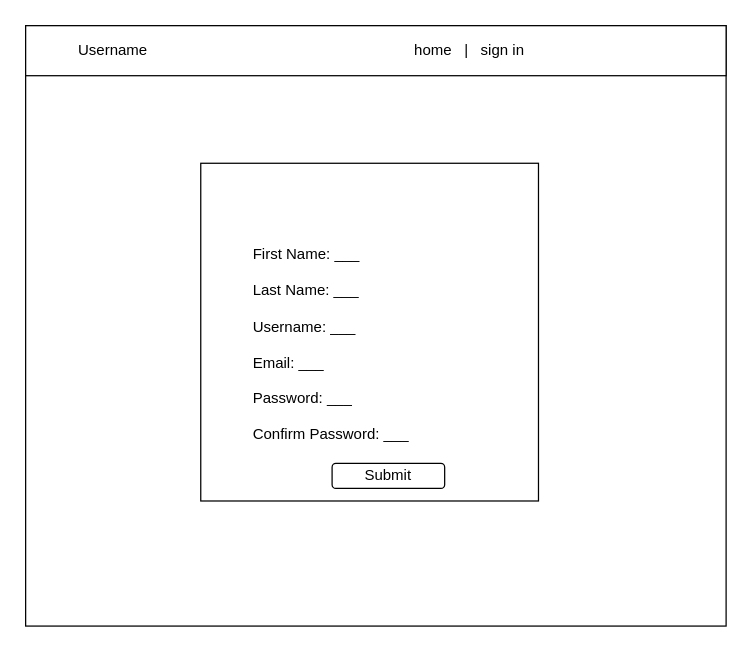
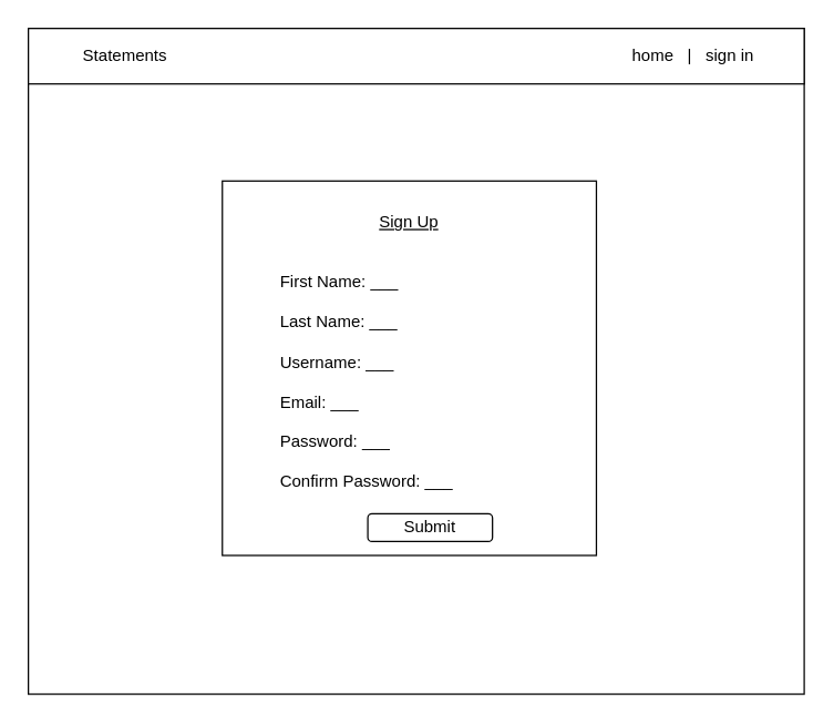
  <mxCell id="0" />
  <mxCell id="1" parent="0" />
  <mxCell id="2" value="" style="rounded=0;whiteSpace=wrap;html=1;" vertex="1" parent="1"><mxGeometry x="20" y="20" width="560" height="480" as="geometry" /></mxCell>
  <mxCell id="3" value="" style="rounded=0;whiteSpace=wrap;html=1;" vertex="1" parent="1"><mxGeometry x="20" y="20" width="560" height="40" as="geometry" /></mxCell>
- <mxCell id="4" value="Username" style="text;html=1;strokeColor=none;fillColor=none;align=center;verticalAlign=middle;whiteSpace=wrap;rounded=0;" vertex="1" parent="1"><mxGeometry x="20" y="30" width="140" height="20" as="geometry" /></mxCell>
- <mxCell id="5" value="home&amp;nbsp; &amp;nbsp;|&amp;nbsp; &amp;nbsp;sign in" style="text;html=1;strokeColor=none;fillColor=none;align=center;verticalAlign=middle;whiteSpace=wrap;rounded=0;" vertex="1" parent="1"><mxGeometry x="295" y="30" width="160" height="20" as="geometry" /></mxCell>
+ <mxCell id="4" value="Statements" style="text;html=1;strokeColor=none;fillColor=none;align=center;verticalAlign=middle;whiteSpace=wrap;rounded=0;" vertex="1" parent="1"><mxGeometry x="20" y="30" width="140" height="20" as="geometry" /></mxCell>
+ <mxCell id="5" value="home&amp;nbsp; &amp;nbsp;|&amp;nbsp; &amp;nbsp;sign in" style="text;html=1;strokeColor=none;fillColor=none;align=center;verticalAlign=middle;whiteSpace=wrap;rounded=0;" vertex="1" parent="1"><mxGeometry x="420" y="30" width="160" height="20" as="geometry" /></mxCell>
  <mxCell id="6" value="" style="rounded=0;whiteSpace=wrap;html=1;" vertex="1" parent="1"><mxGeometry x="160" y="130" width="270" height="270" as="geometry" /></mxCell>
+ <mxCell id="7" value="&lt;u&gt;Sign Up&lt;/u&gt;" style="text;html=1;strokeColor=none;fillColor=none;align=center;verticalAlign=middle;whiteSpace=wrap;rounded=0;" vertex="1" parent="1"><mxGeometry x="160" y="150" width="270" height="20" as="geometry" /></mxCell>
  <mxCell id="8" value="First Name: ___&lt;br&gt;&lt;br&gt;Last Name: ___&lt;br&gt;&lt;br&gt;Username: ___&lt;br&gt;&lt;br&gt;Email: ___&lt;br&gt;&lt;br&gt;Password: ___&lt;br&gt;&lt;br&gt;Confirm Password: ___" style="text;html=1;strokeColor=none;fillColor=none;align=left;verticalAlign=middle;whiteSpace=wrap;rounded=0;" vertex="1" parent="1"><mxGeometry x="200" y="200" width="180" height="150" as="geometry" /></mxCell>
  <mxCell id="9" value="Submit" style="rounded=1;whiteSpace=wrap;html=1;" vertex="1" parent="1"><mxGeometry x="265" y="370" width="90" height="20" as="geometry" /></mxCell>
